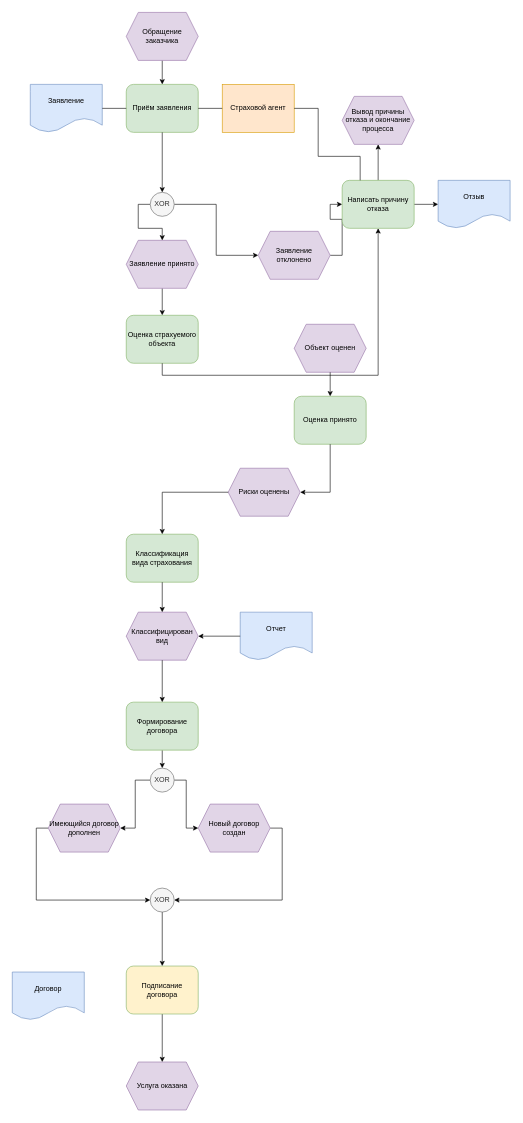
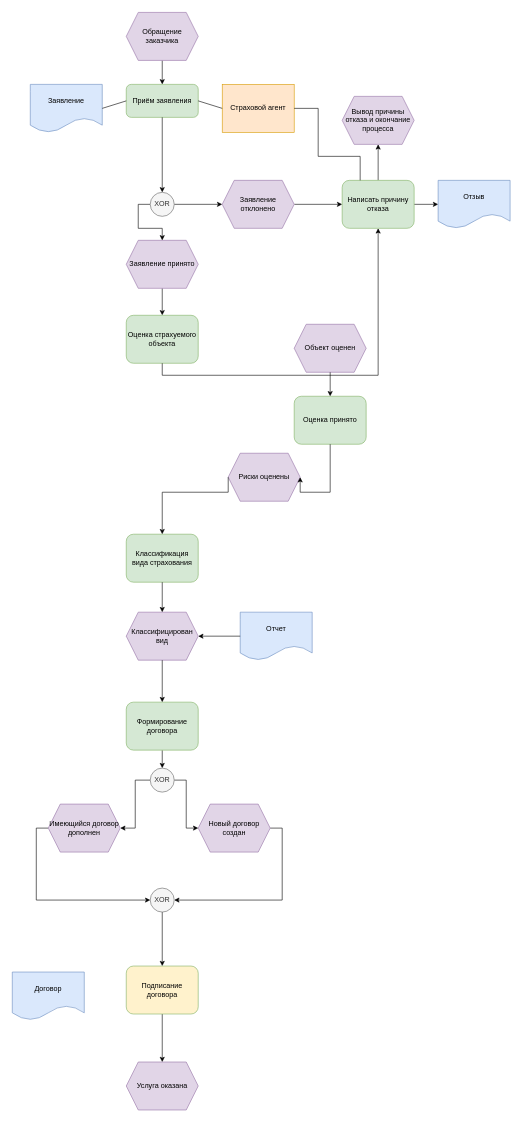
  <mxCell id="0" />
  <mxCell id="1" parent="0" />
  <mxCell id="2" value="Страховой агент" style="rounded=0;whiteSpace=wrap;html=1;fillColor=#ffe6cc;strokeColor=#d79b00;" vertex="1" parent="1"><mxGeometry x="370" y="140" width="120" height="80" as="geometry" /></mxCell>
  <mxCell id="3" style="edgeStyle=orthogonalEdgeStyle;rounded=0;orthogonalLoop=1;jettySize=auto;html=1;exitX=0.5;exitY=1;exitDx=0;exitDy=0;entryX=0.5;entryY=0;entryDx=0;entryDy=0;" edge="1" parent="1" source="4" target="5"><mxGeometry relative="1" as="geometry" /></mxCell>
  <mxCell id="4" value="Обращение &lt;br&gt;заказчика" style="shape=hexagon;perimeter=hexagonPerimeter2;whiteSpace=wrap;html=1;fixedSize=1;fillColor=#e1d5e7;strokeColor=#9673a6;" vertex="1" parent="1"><mxGeometry x="210" y="20" width="120" height="80" as="geometry" /></mxCell>
- <mxCell id="5" value="Приём заявления" style="rounded=1;whiteSpace=wrap;html=1;fillColor=#d5e8d4;strokeColor=#82b366;" vertex="1" parent="1"><mxGeometry x="210" y="140" width="120" height="80" as="geometry" /></mxCell>
+ <mxCell id="5" value="Приём заявления" style="rounded=1;whiteSpace=wrap;html=1;fillColor=#d5e8d4;strokeColor=#82b366;" vertex="1" parent="1"><mxGeometry x="210" y="140" width="120" height="55" as="geometry" /></mxCell>
  <mxCell id="6" value="" style="endArrow=none;html=1;rounded=0;exitX=0;exitY=0.5;exitDx=0;exitDy=0;entryX=1;entryY=0.5;entryDx=0;entryDy=0;" edge="1" parent="1" source="2" target="5"><mxGeometry width="50" height="50" relative="1" as="geometry"><mxPoint x="210" y="320" as="sourcePoint" /><mxPoint x="330" y="180" as="targetPoint" /></mxGeometry></mxCell>
  <mxCell id="7" style="edgeStyle=orthogonalEdgeStyle;rounded=0;orthogonalLoop=1;jettySize=auto;html=1;exitX=0.5;exitY=1;exitDx=0;exitDy=0;entryX=0.5;entryY=0;entryDx=0;entryDy=0;" edge="1" parent="1" source="5" target="14"><mxGeometry relative="1" as="geometry"><mxPoint x="270" y="460" as="sourcePoint" /></mxGeometry></mxCell>
  <mxCell id="8" value="Заявление" style="shape=document;whiteSpace=wrap;html=1;boundedLbl=1;fillColor=#dae8fc;strokeColor=#6c8ebf;" vertex="1" parent="1"><mxGeometry x="50" y="140" width="120" height="80" as="geometry" /></mxCell>
  <mxCell id="9" value="" style="endArrow=none;html=1;rounded=0;entryX=0;entryY=0.5;entryDx=0;entryDy=0;exitX=1;exitY=0.5;exitDx=0;exitDy=0;" edge="1" parent="1" source="8" target="5"><mxGeometry width="50" height="50" relative="1" as="geometry"><mxPoint x="130" y="310" as="sourcePoint" /><mxPoint x="180" y="260" as="targetPoint" /></mxGeometry></mxCell>
  <mxCell id="10" value="" style="edgeStyle=orthogonalEdgeStyle;rounded=0;orthogonalLoop=1;jettySize=auto;html=1;entryX=0.5;entryY=0;entryDx=0;entryDy=0;" edge="1" parent="1" source="11" target="26"><mxGeometry relative="1" as="geometry"><mxPoint x="270" y="525" as="targetPoint" /></mxGeometry></mxCell>
  <mxCell id="11" value="Заявление принято" style="shape=hexagon;perimeter=hexagonPerimeter2;whiteSpace=wrap;html=1;fixedSize=1;fillColor=#e1d5e7;strokeColor=#9673a6;" vertex="1" parent="1"><mxGeometry x="210" y="400" width="120" height="80" as="geometry" /></mxCell>
  <mxCell id="12" style="edgeStyle=orthogonalEdgeStyle;rounded=0;orthogonalLoop=1;jettySize=auto;html=1;exitX=0;exitY=0.5;exitDx=0;exitDy=0;entryX=0.5;entryY=0;entryDx=0;entryDy=0;" edge="1" parent="1" source="14" target="11"><mxGeometry relative="1" as="geometry" /></mxCell>
  <mxCell id="13" style="edgeStyle=orthogonalEdgeStyle;rounded=0;orthogonalLoop=1;jettySize=auto;html=1;exitX=1;exitY=0.5;exitDx=0;exitDy=0;entryX=0;entryY=0.5;entryDx=0;entryDy=0;" edge="1" parent="1" source="14" target="16"><mxGeometry relative="1" as="geometry"><mxPoint x="390" y="530" as="targetPoint" /></mxGeometry></mxCell>
  <mxCell id="14" value="XOR" style="ellipse;whiteSpace=wrap;html=1;aspect=fixed;fillColor=#f5f5f5;fontColor=#333333;strokeColor=#666666;" vertex="1" parent="1"><mxGeometry x="250" y="320" width="40" height="40" as="geometry" /></mxCell>
  <mxCell id="15" style="edgeStyle=orthogonalEdgeStyle;rounded=0;orthogonalLoop=1;jettySize=auto;html=1;exitX=1;exitY=0.5;exitDx=0;exitDy=0;entryX=0;entryY=0.5;entryDx=0;entryDy=0;" edge="1" parent="1" source="16" target="19"><mxGeometry relative="1" as="geometry" /></mxCell>
- <mxCell id="16" value="Заявление отклонено" style="shape=hexagon;perimeter=hexagonPerimeter2;whiteSpace=wrap;html=1;fixedSize=1;fillColor=#e1d5e7;strokeColor=#9673a6;" vertex="1" parent="1"><mxGeometry x="430" y="385" width="120" height="80" as="geometry" /></mxCell>
+ <mxCell id="16" value="Заявление отклонено" style="shape=hexagon;perimeter=hexagonPerimeter2;whiteSpace=wrap;html=1;fixedSize=1;fillColor=#e1d5e7;strokeColor=#9673a6;" vertex="1" parent="1"><mxGeometry x="370" y="300" width="120" height="80" as="geometry" /></mxCell>
  <mxCell id="17" style="edgeStyle=orthogonalEdgeStyle;rounded=0;orthogonalLoop=1;jettySize=auto;html=1;exitX=1;exitY=0.5;exitDx=0;exitDy=0;entryX=0;entryY=0.5;entryDx=0;entryDy=0;" edge="1" parent="1" source="19" target="20"><mxGeometry relative="1" as="geometry"><mxPoint x="717" y="530" as="targetPoint" /></mxGeometry></mxCell>
  <mxCell id="18" style="edgeStyle=orthogonalEdgeStyle;rounded=0;orthogonalLoop=1;jettySize=auto;html=1;exitX=0.5;exitY=0;exitDx=0;exitDy=0;entryX=0.5;entryY=1;entryDx=0;entryDy=0;" edge="1" parent="1" source="19" target="21"><mxGeometry relative="1" as="geometry" /></mxCell>
  <mxCell id="19" value="Написать причину отказа" style="rounded=1;whiteSpace=wrap;html=1;fillColor=#d5e8d4;strokeColor=#82b366;" vertex="1" parent="1"><mxGeometry x="570" y="300" width="120" height="80" as="geometry" /></mxCell>
  <mxCell id="20" value="Отзыв" style="shape=document;whiteSpace=wrap;html=1;boundedLbl=1;fillColor=#dae8fc;strokeColor=#6c8ebf;" vertex="1" parent="1"><mxGeometry x="730" y="300" width="120" height="80" as="geometry" /></mxCell>
  <mxCell id="21" value="&lt;span&gt;Вывод причины отказа и окончание&lt;/span&gt;&lt;br&gt;&lt;span&gt;процесса&lt;/span&gt;" style="shape=hexagon;perimeter=hexagonPerimeter2;whiteSpace=wrap;html=1;fixedSize=1;fillColor=#e1d5e7;strokeColor=#9673a6;" vertex="1" parent="1"><mxGeometry x="570" y="160" width="120" height="80" as="geometry" /></mxCell>
  <mxCell id="22" style="edgeStyle=orthogonalEdgeStyle;rounded=0;orthogonalLoop=1;jettySize=auto;html=1;exitX=1;exitY=0.5;exitDx=0;exitDy=0;entryX=0;entryY=0.5;entryDx=0;entryDy=0;" edge="1" parent="1" source="24" target="38"><mxGeometry relative="1" as="geometry"><mxPoint x="320" y="1380" as="targetPoint" /></mxGeometry></mxCell>
  <mxCell id="23" style="edgeStyle=orthogonalEdgeStyle;rounded=0;orthogonalLoop=1;jettySize=auto;html=1;exitX=0;exitY=0.5;exitDx=0;exitDy=0;entryX=1;entryY=0.5;entryDx=0;entryDy=0;" edge="1" parent="1" source="24" target="36"><mxGeometry relative="1" as="geometry" /></mxCell>
  <mxCell id="24" value="XOR" style="ellipse;whiteSpace=wrap;html=1;aspect=fixed;fillColor=#f5f5f5;fontColor=#333333;strokeColor=#666666;" vertex="1" parent="1"><mxGeometry x="250" y="1280" width="40" height="40" as="geometry" /></mxCell>
  <mxCell id="25" value="" style="endArrow=none;html=1;rounded=0;exitX=0.25;exitY=0;exitDx=0;exitDy=0;entryX=1;entryY=0.5;entryDx=0;entryDy=0;" edge="1" parent="1" source="19" target="2"><mxGeometry width="50" height="50" relative="1" as="geometry"><mxPoint x="380" y="190" as="sourcePoint" /><mxPoint x="340" y="190" as="targetPoint" /><Array as="points"><mxPoint x="600" y="260" /><mxPoint x="530" y="260" /><mxPoint x="530" y="180" /></Array></mxGeometry></mxCell>
  <mxCell id="26" value="Оценка страхуемого объекта" style="rounded=1;whiteSpace=wrap;html=1;fillColor=#d5e8d4;strokeColor=#82b366;" vertex="1" parent="1"><mxGeometry x="210" y="525" width="120" height="80" as="geometry" /></mxCell>
  <mxCell id="27" value="Объект оценен" style="shape=hexagon;perimeter=hexagonPerimeter2;whiteSpace=wrap;html=1;fixedSize=1;fillColor=#e1d5e7;strokeColor=#9673a6;" vertex="1" parent="1"><mxGeometry x="490" y="540" width="120" height="80" as="geometry" /></mxCell>
  <mxCell id="28" value="Оценка принято" style="rounded=1;whiteSpace=wrap;html=1;fillColor=#d5e8d4;strokeColor=#82b366;" vertex="1" parent="1"><mxGeometry x="490" y="660" width="120" height="80" as="geometry" /></mxCell>
- <mxCell id="29" value="Риски оценены" style="shape=hexagon;perimeter=hexagonPerimeter2;whiteSpace=wrap;html=1;fixedSize=1;fillColor=#e1d5e7;strokeColor=#9673a6;" vertex="1" parent="1"><mxGeometry x="380" y="780" width="120" height="80" as="geometry" /></mxCell>
+ <mxCell id="29" value="Риски оценены" style="shape=hexagon;perimeter=hexagonPerimeter2;whiteSpace=wrap;html=1;fixedSize=1;fillColor=#e1d5e7;strokeColor=#9673a6;" vertex="1" parent="1"><mxGeometry x="380" y="755" width="120" height="80" as="geometry" /></mxCell>
  <mxCell id="30" value="Классификация вида страхования" style="rounded=1;whiteSpace=wrap;html=1;fillColor=#d5e8d4;strokeColor=#82b366;" vertex="1" parent="1"><mxGeometry x="210" y="890" width="120" height="80" as="geometry" /></mxCell>
  <mxCell id="31" value="Классифицирован вид" style="shape=hexagon;perimeter=hexagonPerimeter2;whiteSpace=wrap;html=1;fixedSize=1;fillColor=#e1d5e7;strokeColor=#9673a6;" vertex="1" parent="1"><mxGeometry x="210" y="1020" width="120" height="80" as="geometry" /></mxCell>
  <mxCell id="32" value="Отчет" style="shape=document;whiteSpace=wrap;html=1;boundedLbl=1;fillColor=#dae8fc;strokeColor=#6c8ebf;" vertex="1" parent="1"><mxGeometry x="400" y="1020" width="120" height="80" as="geometry" /></mxCell>
  <mxCell id="33" style="edgeStyle=orthogonalEdgeStyle;rounded=0;orthogonalLoop=1;jettySize=auto;html=1;exitX=0.5;exitY=1;exitDx=0;exitDy=0;entryX=0.5;entryY=0;entryDx=0;entryDy=0;" edge="1" parent="1" source="34" target="24"><mxGeometry relative="1" as="geometry" /></mxCell>
  <mxCell id="34" value="Формирование договора" style="rounded=1;whiteSpace=wrap;html=1;fillColor=#d5e8d4;strokeColor=#82b366;" vertex="1" parent="1"><mxGeometry x="210" y="1170" width="120" height="80" as="geometry" /></mxCell>
  <mxCell id="35" style="edgeStyle=orthogonalEdgeStyle;rounded=0;orthogonalLoop=1;jettySize=auto;html=1;exitX=0;exitY=0.5;exitDx=0;exitDy=0;entryX=0;entryY=0.5;entryDx=0;entryDy=0;" edge="1" parent="1" source="36" target="51"><mxGeometry relative="1" as="geometry" /></mxCell>
  <mxCell id="36" value="Имеющийся договор дополнен" style="shape=hexagon;perimeter=hexagonPerimeter2;whiteSpace=wrap;html=1;fixedSize=1;fillColor=#e1d5e7;strokeColor=#9673a6;" vertex="1" parent="1"><mxGeometry x="80" y="1340" width="120" height="80" as="geometry" /></mxCell>
  <mxCell id="37" style="edgeStyle=orthogonalEdgeStyle;rounded=0;orthogonalLoop=1;jettySize=auto;html=1;exitX=1;exitY=0.5;exitDx=0;exitDy=0;entryX=1;entryY=0.5;entryDx=0;entryDy=0;" edge="1" parent="1" source="38" target="51"><mxGeometry relative="1" as="geometry"><mxPoint x="390" y="1510" as="targetPoint" /></mxGeometry></mxCell>
  <mxCell id="38" value="Новый договор создан" style="shape=hexagon;perimeter=hexagonPerimeter2;whiteSpace=wrap;html=1;fixedSize=1;fillColor=#e1d5e7;strokeColor=#9673a6;" vertex="1" parent="1"><mxGeometry x="330" y="1340" width="120" height="80" as="geometry" /></mxCell>
  <mxCell id="39" value="Услуга оказана" style="shape=hexagon;perimeter=hexagonPerimeter2;whiteSpace=wrap;html=1;fixedSize=1;fillColor=#e1d5e7;strokeColor=#9673a6;" vertex="1" parent="1"><mxGeometry x="210" y="1770" width="120" height="80" as="geometry" /></mxCell>
  <mxCell id="40" style="edgeStyle=orthogonalEdgeStyle;rounded=0;orthogonalLoop=1;jettySize=auto;html=1;exitX=0.5;exitY=1;exitDx=0;exitDy=0;entryX=0.5;entryY=0;entryDx=0;entryDy=0;" edge="1" parent="1" source="41" target="39"><mxGeometry relative="1" as="geometry" /></mxCell>
  <mxCell id="41" value="Подписание договора" style="rounded=1;whiteSpace=wrap;html=1;fillColor=#fff2cc;strokeColor=#82b366;" vertex="1" parent="1"><mxGeometry x="210" y="1610" width="120" height="80" as="geometry" /></mxCell>
  <mxCell id="42" value="Договор" style="shape=document;whiteSpace=wrap;html=1;boundedLbl=1;fillColor=#dae8fc;strokeColor=#6c8ebf;" vertex="1" parent="1"><mxGeometry x="20" y="1620" width="120" height="80" as="geometry" /></mxCell>
  <mxCell id="43" style="edgeStyle=orthogonalEdgeStyle;rounded=0;orthogonalLoop=1;jettySize=auto;html=1;exitX=0.5;exitY=1;exitDx=0;exitDy=0;" edge="1" parent="1" source="26" target="19"><mxGeometry relative="1" as="geometry"><mxPoint x="140" y="1370" as="sourcePoint" /><mxPoint x="140" y="1420" as="targetPoint" /></mxGeometry></mxCell>
  <mxCell id="44" value="" style="edgeStyle=orthogonalEdgeStyle;rounded=0;orthogonalLoop=1;jettySize=auto;html=1;exitX=0.5;exitY=1;exitDx=0;exitDy=0;entryX=0.5;entryY=0;entryDx=0;entryDy=0;" edge="1" parent="1" source="27" target="28"><mxGeometry relative="1" as="geometry"><mxPoint x="140" y="1230" as="sourcePoint" /><mxPoint x="350" y="750" as="targetPoint" /></mxGeometry></mxCell>
  <mxCell id="45" value="" style="edgeStyle=orthogonalEdgeStyle;rounded=0;orthogonalLoop=1;jettySize=auto;html=1;exitX=0.5;exitY=1;exitDx=0;exitDy=0;entryX=1;entryY=0.5;entryDx=0;entryDy=0;" edge="1" parent="1" source="28" target="29"><mxGeometry relative="1" as="geometry"><mxPoint x="560" y="630" as="sourcePoint" /><mxPoint x="560" y="670" as="targetPoint" /><Array as="points"><mxPoint x="550" y="820" /></Array></mxGeometry></mxCell>
  <mxCell id="46" value="" style="edgeStyle=orthogonalEdgeStyle;rounded=0;orthogonalLoop=1;jettySize=auto;html=1;exitX=0;exitY=0.5;exitDx=0;exitDy=0;entryX=0.5;entryY=0;entryDx=0;entryDy=0;" edge="1" parent="1" source="29" target="30"><mxGeometry relative="1" as="geometry"><mxPoint x="560" y="750" as="sourcePoint" /><mxPoint x="510" y="830" as="targetPoint" /><Array as="points"><mxPoint x="270" y="820" /></Array></mxGeometry></mxCell>
  <mxCell id="47" style="edgeStyle=orthogonalEdgeStyle;rounded=0;orthogonalLoop=1;jettySize=auto;html=1;exitX=0.5;exitY=1;exitDx=0;exitDy=0;entryX=0.5;entryY=0;entryDx=0;entryDy=0;" edge="1" parent="1" source="30" target="31"><mxGeometry relative="1" as="geometry"><mxPoint x="20" y="930" as="sourcePoint" /><mxPoint x="20" y="970" as="targetPoint" /></mxGeometry></mxCell>
  <mxCell id="48" style="edgeStyle=orthogonalEdgeStyle;rounded=0;orthogonalLoop=1;jettySize=auto;html=1;exitX=0;exitY=0.5;exitDx=0;exitDy=0;entryX=1;entryY=0.5;entryDx=0;entryDy=0;" edge="1" parent="1" source="32" target="31"><mxGeometry relative="1" as="geometry"><mxPoint x="30" y="940" as="sourcePoint" /><mxPoint x="30" y="980" as="targetPoint" /></mxGeometry></mxCell>
  <mxCell id="49" style="edgeStyle=orthogonalEdgeStyle;rounded=0;orthogonalLoop=1;jettySize=auto;html=1;exitX=0.5;exitY=1;exitDx=0;exitDy=0;entryX=0.5;entryY=0;entryDx=0;entryDy=0;" edge="1" parent="1" source="31" target="34"><mxGeometry relative="1" as="geometry"><mxPoint x="40" y="950" as="sourcePoint" /><mxPoint x="40" y="990" as="targetPoint" /></mxGeometry></mxCell>
  <mxCell id="50" style="edgeStyle=orthogonalEdgeStyle;rounded=0;orthogonalLoop=1;jettySize=auto;html=1;exitX=0.5;exitY=1;exitDx=0;exitDy=0;entryX=0.5;entryY=0;entryDx=0;entryDy=0;" edge="1" parent="1" source="51" target="41"><mxGeometry relative="1" as="geometry"><mxPoint x="250" y="1810" as="targetPoint" /></mxGeometry></mxCell>
  <mxCell id="51" value="XOR" style="ellipse;whiteSpace=wrap;html=1;aspect=fixed;fillColor=#f5f5f5;fontColor=#333333;strokeColor=#666666;" vertex="1" parent="1"><mxGeometry x="250" y="1480" width="40" height="40" as="geometry" /></mxCell>
